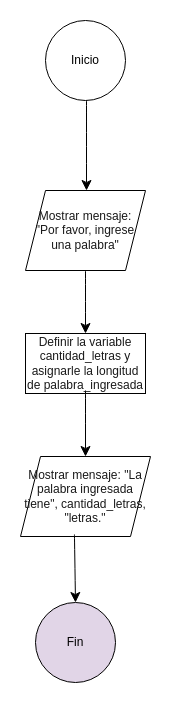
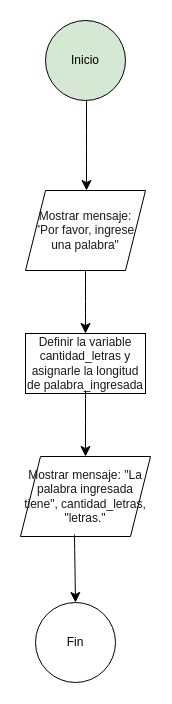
  <mxCell id="0" />
  <mxCell id="1" parent="0" />
- <mxCell id="2" value="Inicio" style="ellipse;whiteSpace=wrap;html=1;aspect=fixed;" vertex="1" parent="1"><mxGeometry x="45" y="20" width="80" height="80" as="geometry" /></mxCell>
+ <mxCell id="2" value="Inicio" style="ellipse;whiteSpace=wrap;html=1;aspect=fixed;fillColor=#d5e8d4;" vertex="1" parent="1"><mxGeometry x="45" y="20" width="80" height="80" as="geometry" /></mxCell>
  <mxCell id="3" value="&lt;span style=&quot;color: rgb(26, 26, 26);&quot;&gt;Mostrar mensaje: &quot;Por favor, ingrese una palabra&quot;&lt;/span&gt;" style="shape=parallelogram;perimeter=parallelogramPerimeter;whiteSpace=wrap;html=1;fixedSize=1;" vertex="1" parent="1"><mxGeometry x="25" y="190" width="120" height="80" as="geometry" /></mxCell>
  <mxCell id="4" value="" style="endArrow=classic;html=1;rounded=0;fontSize=12;startSize=8;endSize=8;curved=1;exitX=0.5;exitY=1;exitDx=0;exitDy=0;entryX=0.5;entryY=0;entryDx=0;entryDy=0;" edge="1" parent="1"><mxGeometry width="50" height="50" relative="1" as="geometry"><mxPoint x="86" y="100" as="sourcePoint" /><mxPoint x="86" y="190" as="targetPoint" /></mxGeometry></mxCell>
  <mxCell id="5" value="&lt;span style=&quot;color: rgb(26, 26, 26);&quot;&gt;Definir la variable cantidad_letras y asignarle la longitud de palabra_ingresada&lt;/span&gt;" style="rounded=0;whiteSpace=wrap;html=1;" vertex="1" parent="1"><mxGeometry x="25" y="333" width="120" height="60" as="geometry" /></mxCell>
  <mxCell id="6" value="" style="endArrow=classic;html=1;rounded=0;fontSize=12;startSize=8;endSize=8;curved=1;exitX=0.5;exitY=1;exitDx=0;exitDy=0;entryX=0.5;entryY=0;entryDx=0;entryDy=0;" edge="1" parent="1" source="3" target="5"><mxGeometry width="50" height="50" relative="1" as="geometry"><mxPoint x="75" y="320" as="sourcePoint" /><mxPoint x="125" y="270" as="targetPoint" /></mxGeometry></mxCell>
  <mxCell id="7" value="&lt;span style=&quot;color: rgb(26, 26, 26);&quot;&gt;Mostrar mensaje: &quot;La palabra ingresada tiene&quot;, cantidad_letras, &quot;letras.&quot;&lt;/span&gt;" style="shape=parallelogram;perimeter=parallelogramPerimeter;whiteSpace=wrap;html=1;fixedSize=1;" vertex="1" parent="1"><mxGeometry x="20" y="456" width="130" height="80" as="geometry" /></mxCell>
  <mxCell id="8" value="" style="endArrow=classic;html=1;rounded=0;fontSize=12;startSize=8;endSize=8;curved=1;entryX=0.5;entryY=0;entryDx=0;entryDy=0;" edge="1" parent="1" target="7"><mxGeometry width="50" height="50" relative="1" as="geometry"><mxPoint x="85" y="390" as="sourcePoint" /><mxPoint x="125" y="270" as="targetPoint" /></mxGeometry></mxCell>
- <mxCell id="9" value="Fin" style="ellipse;whiteSpace=wrap;html=1;aspect=fixed;fillColor=#e1d5e7;" vertex="1" parent="1"><mxGeometry x="35" y="602" width="80" height="80" as="geometry" /></mxCell>
+ <mxCell id="9" value="Fin" style="ellipse;whiteSpace=wrap;html=1;aspect=fixed;" vertex="1" parent="1"><mxGeometry x="35" y="602" width="80" height="80" as="geometry" /></mxCell>
  <mxCell id="10" value="" style="endArrow=classic;html=1;rounded=0;fontSize=12;startSize=8;endSize=8;curved=1;entryX=0.5;entryY=0;entryDx=0;entryDy=0;exitX=0.415;exitY=0.975;exitDx=0;exitDy=0;exitPerimeter=0;" edge="1" parent="1" source="7" target="9"><mxGeometry width="50" height="50" relative="1" as="geometry"><mxPoint x="75" y="540" as="sourcePoint" /><mxPoint x="125" y="270" as="targetPoint" /></mxGeometry></mxCell>
